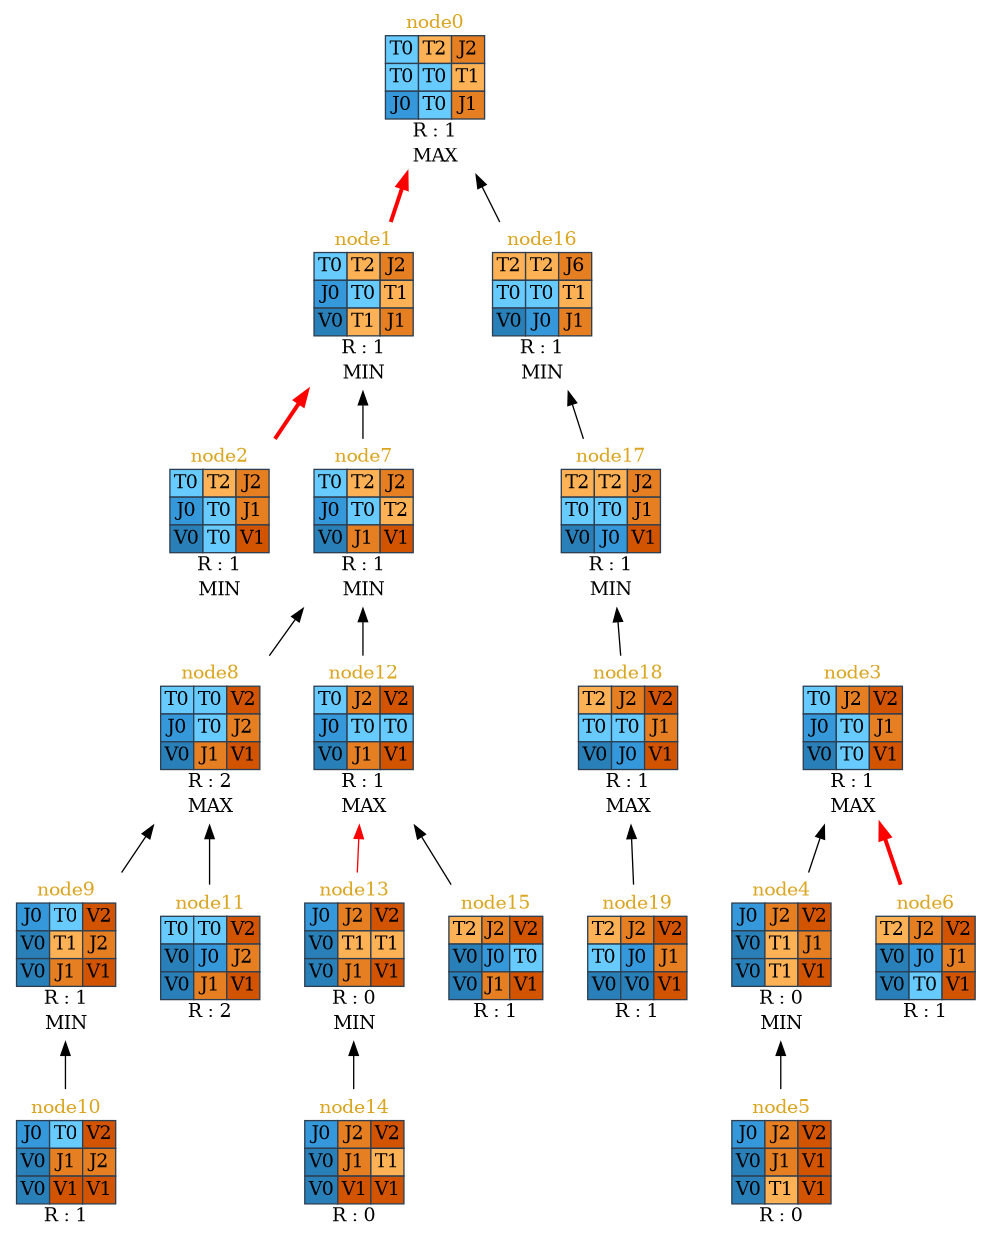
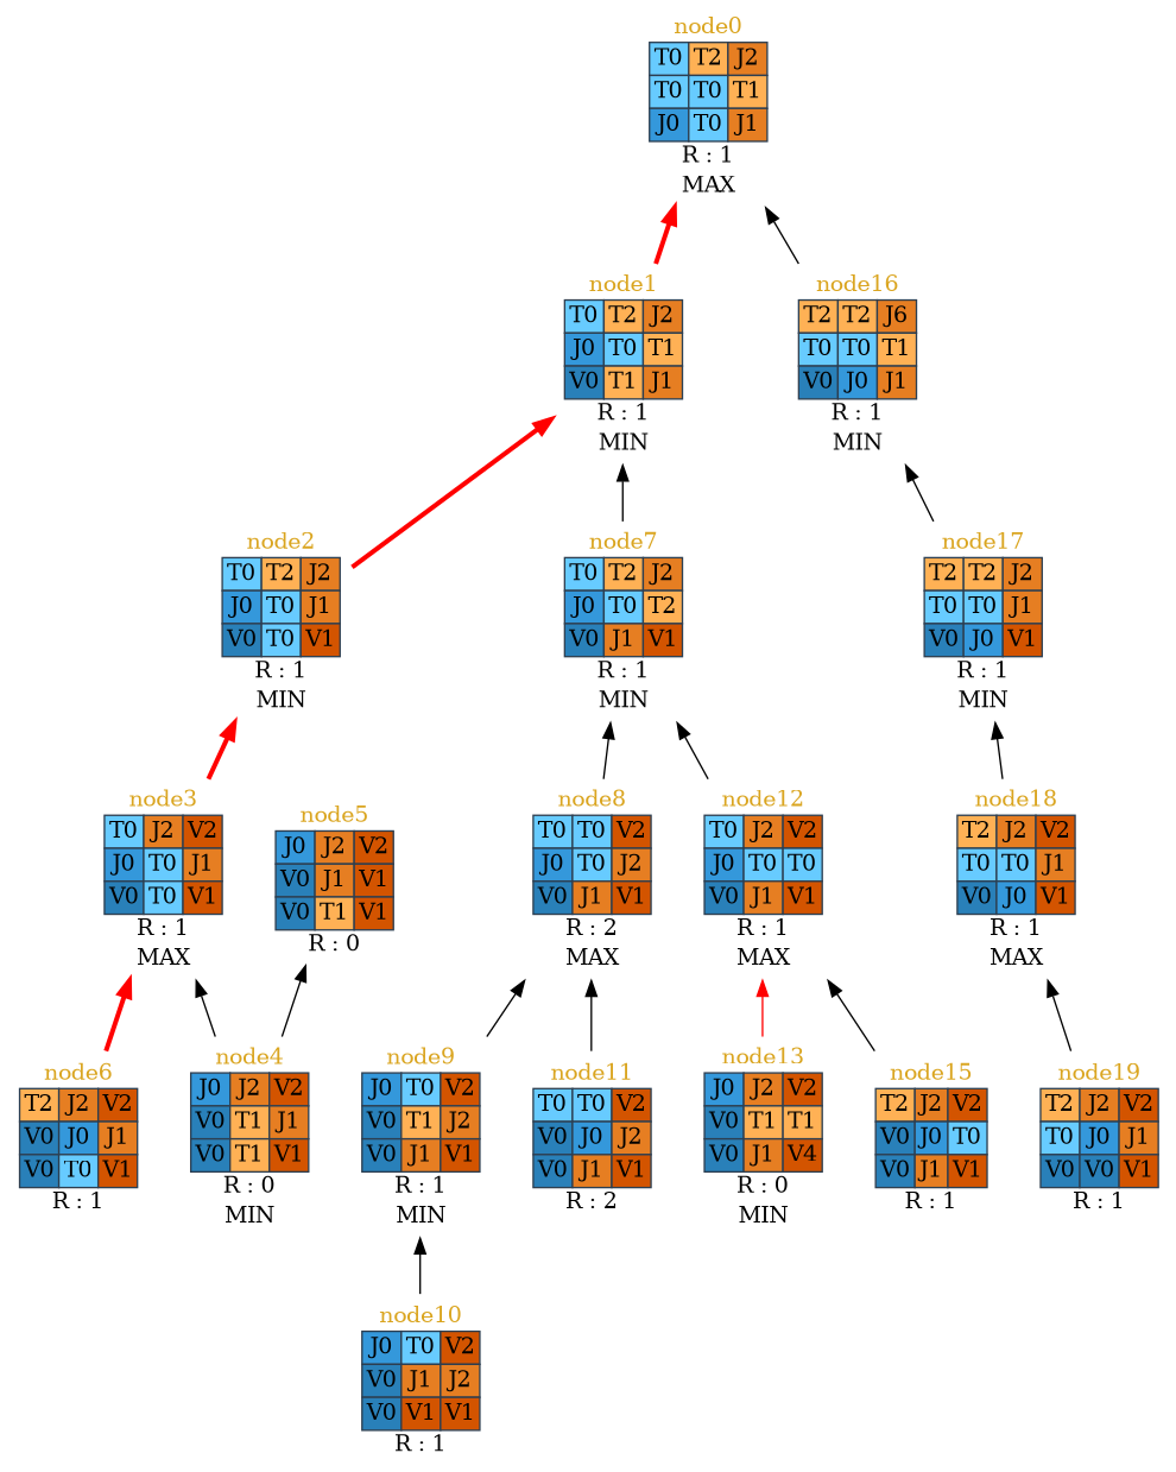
  digraph {
    rankdir=BT
    node [color="#2c3e50" shape=none]
    n1 [label=<<table border="0" cellspacing="0"><tr><td colspan="3"><font color="goldenrod">node0</font></td></tr><tr><td border="1" bgcolor="#67CBFF" >T0</td><td border="1" bgcolor="#FFB155" >T2</td><td border="1" bgcolor="#e67e22" >J2</td></tr><tr><td border="1" bgcolor="#67CBFF" >T0</td><td border="1" bgcolor="#67CBFF" >T0</td><td border="1" bgcolor="#FFB155" >T1</td></tr><tr><td border="1" bgcolor="#3498db" >J0</td><td border="1" bgcolor="#67CBFF" >T0</td><td border="1" bgcolor="#e67e22" >J1</td></tr><tr><td colspan="3">R : 1</td></tr><tr><td colspan="3">MAX</td></tr></table>>]
    n2 [label=<<table border="0" cellspacing="0"><tr><td colspan="3"><font color="goldenrod">node1</font></td></tr><tr><td border="1" bgcolor="#67CBFF" >T0</td><td border="1" bgcolor="#FFB155" >T2</td><td border="1" bgcolor="#e67e22" >J2</td></tr><tr><td border="1" bgcolor="#3498db" >J0</td><td border="1" bgcolor="#67CBFF" >T0</td><td border="1" bgcolor="#FFB155" >T1</td></tr><tr><td border="1" bgcolor="#2980b9" >V0</td><td border="1" bgcolor="#FFB155" >T1</td><td border="1" bgcolor="#e67e22" >J1</td></tr><tr><td colspan="3">R : 1</td></tr><tr><td colspan="3">MIN</td></tr></table>>]
    n3 [label=<<table border="0" cellspacing="0"><tr><td colspan="3"><font color="goldenrod">node2</font></td></tr><tr><td border="1" bgcolor="#67CBFF" >T0</td><td border="1" bgcolor="#FFB155" >T2</td><td border="1" bgcolor="#e67e22" >J2</td></tr><tr><td border="1" bgcolor="#3498db" >J0</td><td border="1" bgcolor="#67CBFF" >T0</td><td border="1" bgcolor="#e67e22" >J1</td></tr><tr><td border="1" bgcolor="#2980b9" >V0</td><td border="1" bgcolor="#67CBFF" >T0</td><td border="1" bgcolor="#d35400" >V1</td></tr><tr><td colspan="3">R : 1</td></tr><tr><td colspan="3">MIN</td></tr></table>>]
    n4 [label=<<table border="0" cellspacing="0"><tr><td colspan="3"><font color="goldenrod">node3</font></td></tr><tr><td border="1" bgcolor="#67CBFF" >T0</td><td border="1" bgcolor="#e67e22" >J2</td><td border="1" bgcolor="#d35400" >V2</td></tr><tr><td border="1" bgcolor="#3498db" >J0</td><td border="1" bgcolor="#67CBFF" >T0</td><td border="1" bgcolor="#e67e22" >J1</td></tr><tr><td border="1" bgcolor="#2980b9" >V0</td><td border="1" bgcolor="#67CBFF" >T0</td><td border="1" bgcolor="#d35400" >V1</td></tr><tr><td colspan="3">R : 1</td></tr><tr><td colspan="3">MAX</td></tr></table>>]
    n5 [label=<<table border="0" cellspacing="0"><tr><td colspan="3"><font color="goldenrod">node4</font></td></tr><tr><td border="1" bgcolor="#3498db" >J0</td><td border="1" bgcolor="#e67e22" >J2</td><td border="1" bgcolor="#d35400" >V2</td></tr><tr><td border="1" bgcolor="#2980b9" >V0</td><td border="1" bgcolor="#FFB155" >T1</td><td border="1" bgcolor="#e67e22" >J1</td></tr><tr><td border="1" bgcolor="#2980b9" >V0</td><td border="1" bgcolor="#FFB155" >T1</td><td border="1" bgcolor="#d35400" >V1</td></tr><tr><td colspan="3">R : 0</td></tr><tr><td colspan="3">MIN</td></tr></table>>]
    n6 [label=<<table border="0" cellspacing="0"><tr><td colspan="3"><font color="goldenrod">node5</font></td></tr><tr><td border="1" bgcolor="#3498db" >J0</td><td border="1" bgcolor="#e67e22" >J2</td><td border="1" bgcolor="#d35400" >V2</td></tr><tr><td border="1" bgcolor="#2980b9" >V0</td><td border="1" bgcolor="#e67e22" >J1</td><td border="1" bgcolor="#d35400" >V1</td></tr><tr><td border="1" bgcolor="#2980b9" >V0</td><td border="1" bgcolor="#FFB155" >T1</td><td border="1" bgcolor="#d35400" >V1</td></tr><tr><td colspan="3">R : 0</td></tr></table>>]
    n7 [label=<<table border="0" cellspacing="0"><tr><td colspan="3"><font color="goldenrod">node6</font></td></tr><tr><td border="1" bgcolor="#FFB155" >T2</td><td border="1" bgcolor="#e67e22" >J2</td><td border="1" bgcolor="#d35400" >V2</td></tr><tr><td border="1" bgcolor="#2980b9" >V0</td><td border="1" bgcolor="#3498db" >J0</td><td border="1" bgcolor="#e67e22" >J1</td></tr><tr><td border="1" bgcolor="#2980b9" >V0</td><td border="1" bgcolor="#67CBFF" >T0</td><td border="1" bgcolor="#d35400" >V1</td></tr><tr><td colspan="3">R : 1</td></tr></table>>]
    n8 [label=<<table border="0" cellspacing="0"><tr><td colspan="3"><font color="goldenrod">node7</font></td></tr><tr><td border="1" bgcolor="#67CBFF" >T0</td><td border="1" bgcolor="#FFB155" >T2</td><td border="1" bgcolor="#e67e22" >J2</td></tr><tr><td border="1" bgcolor="#3498db" >J0</td><td border="1" bgcolor="#67CBFF" >T0</td><td border="1" bgcolor="#FFB155" >T2</td></tr><tr><td border="1" bgcolor="#2980b9" >V0</td><td border="1" bgcolor="#e67e22" >J1</td><td border="1" bgcolor="#d35400" >V1</td></tr><tr><td colspan="3">R : 1</td></tr><tr><td colspan="3">MIN</td></tr></table>>]
    n9 [label=<<table border="0" cellspacing="0"><tr><td colspan="3"><font color="goldenrod">node8</font></td></tr><tr><td border="1" bgcolor="#67CBFF" >T0</td><td border="1" bgcolor="#67CBFF" >T0</td><td border="1" bgcolor="#d35400" >V2</td></tr><tr><td border="1" bgcolor="#3498db" >J0</td><td border="1" bgcolor="#67CBFF" >T0</td><td border="1" bgcolor="#e67e22" >J2</td></tr><tr><td border="1" bgcolor="#2980b9" >V0</td><td border="1" bgcolor="#e67e22" >J1</td><td border="1" bgcolor="#d35400" >V1</td></tr><tr><td colspan="3">R : 2</td></tr><tr><td colspan="3">MAX</td></tr></table>>]
    n10 [label=<<table border="0" cellspacing="0"><tr><td colspan="3"><font color="goldenrod">node9</font></td></tr><tr><td border="1" bgcolor="#3498db" >J0</td><td border="1" bgcolor="#67CBFF" >T0</td><td border="1" bgcolor="#d35400" >V2</td></tr><tr><td border="1" bgcolor="#2980b9" >V0</td><td border="1" bgcolor="#FFB155" >T1</td><td border="1" bgcolor="#e67e22" >J2</td></tr><tr><td border="1" bgcolor="#2980b9" >V0</td><td border="1" bgcolor="#e67e22" >J1</td><td border="1" bgcolor="#d35400" >V1</td></tr><tr><td colspan="3">R : 1</td></tr><tr><td colspan="3">MIN</td></tr></table>>]
    n11 [label=<<table border="0" cellspacing="0"><tr><td colspan="3"><font color="goldenrod">node10</font></td></tr><tr><td border="1" bgcolor="#3498db" >J0</td><td border="1" bgcolor="#67CBFF" >T0</td><td border="1" bgcolor="#d35400" >V2</td></tr><tr><td border="1" bgcolor="#2980b9" >V0</td><td border="1" bgcolor="#e67e22" >J1</td><td border="1" bgcolor="#e67e22" >J2</td></tr><tr><td border="1" bgcolor="#2980b9" >V0</td><td border="1" bgcolor="#d35400" >V1</td><td border="1" bgcolor="#d35400" >V1</td></tr><tr><td colspan="3">R : 1</td></tr></table>>]
    n12 [label=<<table border="0" cellspacing="0"><tr><td colspan="3"><font color="goldenrod">node11</font></td></tr><tr><td border="1" bgcolor="#67CBFF" >T0</td><td border="1" bgcolor="#67CBFF" >T0</td><td border="1" bgcolor="#d35400" >V2</td></tr><tr><td border="1" bgcolor="#2980b9" >V0</td><td border="1" bgcolor="#3498db" >J0</td><td border="1" bgcolor="#e67e22" >J2</td></tr><tr><td border="1" bgcolor="#2980b9" >V0</td><td border="1" bgcolor="#e67e22" >J1</td><td border="1" bgcolor="#d35400" >V1</td></tr><tr><td colspan="3">R : 2</td></tr></table>>]
    n13 [label=<<table border="0" cellspacing="0"><tr><td colspan="3"><font color="goldenrod">node12</font></td></tr><tr><td border="1" bgcolor="#67CBFF" >T0</td><td border="1" bgcolor="#e67e22" >J2</td><td border="1" bgcolor="#d35400" >V2</td></tr><tr><td border="1" bgcolor="#3498db" >J0</td><td border="1" bgcolor="#67CBFF" >T0</td><td border="1" bgcolor="#67CBFF" >T0</td></tr><tr><td border="1" bgcolor="#2980b9" >V0</td><td border="1" bgcolor="#e67e22" >J1</td><td border="1" bgcolor="#d35400" >V1</td></tr><tr><td colspan="3">R : 1</td></tr><tr><td colspan="3">MAX</td></tr></table>>]
-   n14 [label=<<table border="0" cellspacing="0"><tr><td colspan="3"><font color="goldenrod">node13</font></td></tr><tr><td border="1" bgcolor="#3498db" >J0</td><td border="1" bgcolor="#e67e22" >J2</td><td border="1" bgcolor="#d35400" >V2</td></tr><tr><td border="1" bgcolor="#2980b9" >V0</td><td border="1" bgcolor="#FFB155" >T1</td><td border="1" bgcolor="#FFB155" >T1</td></tr><tr><td border="1" bgcolor="#2980b9" >V0</td><td border="1" bgcolor="#e67e22" >J1</td><td border="1" bgcolor="#d35400" >V1</td></tr><tr><td colspan="3">R : 0</td></tr><tr><td colspan="3">MIN</td></tr></table>>]
-   n15 [label=<<table border="0" cellspacing="0"><tr><td colspan="3"><font color="goldenrod">node14</font></td></tr><tr><td border="1" bgcolor="#3498db" >J0</td><td border="1" bgcolor="#e67e22" >J2</td><td border="1" bgcolor="#d35400" >V2</td></tr><tr><td border="1" bgcolor="#2980b9" >V0</td><td border="1" bgcolor="#e67e22" >J1</td><td border="1" bgcolor="#FFB155" >T1</td></tr><tr><td border="1" bgcolor="#2980b9" >V0</td><td border="1" bgcolor="#d35400" >V1</td><td border="1" bgcolor="#d35400" >V1</td></tr><tr><td colspan="3">R : 0</td></tr></table>>]
+   n14 [label=<<table border="0" cellspacing="0"><tr><td colspan="3"><font color="goldenrod">node13</font></td></tr><tr><td border="1" bgcolor="#3498db" >J0</td><td border="1" bgcolor="#e67e22" >J2</td><td border="1" bgcolor="#d35400" >V2</td></tr><tr><td border="1" bgcolor="#2980b9" >V0</td><td border="1" bgcolor="#FFB155" >T1</td><td border="1" bgcolor="#FFB155" >T1</td></tr><tr><td border="1" bgcolor="#2980b9" >V0</td><td border="1" bgcolor="#e67e22" >J1</td><td border="1" bgcolor="#d35400" >V4</td></tr><tr><td colspan="3">R : 0</td></tr><tr><td colspan="3">MIN</td></tr></table>>]
    n16 [label=<<table border="0" cellspacing="0"><tr><td colspan="3"><font color="goldenrod">node15</font></td></tr><tr><td border="1" bgcolor="#FFB155" >T2</td><td border="1" bgcolor="#e67e22" >J2</td><td border="1" bgcolor="#d35400" >V2</td></tr><tr><td border="1" bgcolor="#2980b9" >V0</td><td border="1" bgcolor="#3498db" >J0</td><td border="1" bgcolor="#67CBFF" >T0</td></tr><tr><td border="1" bgcolor="#2980b9" >V0</td><td border="1" bgcolor="#e67e22" >J1</td><td border="1" bgcolor="#d35400" >V1</td></tr><tr><td colspan="3">R : 1</td></tr></table>>]
    n17 [label=<<table border="0" cellspacing="0"><tr><td colspan="3"><font color="goldenrod">node16</font></td></tr><tr><td border="1" bgcolor="#FFB155" >T2</td><td border="1" bgcolor="#FFB155" >T2</td><td border="1" bgcolor="#e67e22" >J6</td></tr><tr><td border="1" bgcolor="#67CBFF" >T0</td><td border="1" bgcolor="#67CBFF" >T0</td><td border="1" bgcolor="#FFB155" >T1</td></tr><tr><td border="1" bgcolor="#2980b9" >V0</td><td border="1" bgcolor="#3498db" >J0</td><td border="1" bgcolor="#e67e22" >J1</td></tr><tr><td colspan="3">R : 1</td></tr><tr><td colspan="3">MIN</td></tr></table>>]
    n18 [label=<<table border="0" cellspacing="0"><tr><td colspan="3"><font color="goldenrod">node17</font></td></tr><tr><td border="1" bgcolor="#FFB155" >T2</td><td border="1" bgcolor="#FFB155" >T2</td><td border="1" bgcolor="#e67e22" >J2</td></tr><tr><td border="1" bgcolor="#67CBFF" >T0</td><td border="1" bgcolor="#67CBFF" >T0</td><td border="1" bgcolor="#e67e22" >J1</td></tr><tr><td border="1" bgcolor="#2980b9" >V0</td><td border="1" bgcolor="#3498db" >J0</td><td border="1" bgcolor="#d35400" >V1</td></tr><tr><td colspan="3">R : 1</td></tr><tr><td colspan="3">MIN</td></tr></table>>]
    n19 [label=<<table border="0" cellspacing="0"><tr><td colspan="3"><font color="goldenrod">node18</font></td></tr><tr><td border="1" bgcolor="#FFB155" >T2</td><td border="1" bgcolor="#e67e22" >J2</td><td border="1" bgcolor="#d35400" >V2</td></tr><tr><td border="1" bgcolor="#67CBFF" >T0</td><td border="1" bgcolor="#67CBFF" >T0</td><td border="1" bgcolor="#e67e22" >J1</td></tr><tr><td border="1" bgcolor="#2980b9" >V0</td><td border="1" bgcolor="#3498db" >J0</td><td border="1" bgcolor="#d35400" >V1</td></tr><tr><td colspan="3">R : 1</td></tr><tr><td colspan="3">MAX</td></tr></table>>]
    n20 [label=<<table border="0" cellspacing="0"><tr><td colspan="3"><font color="goldenrod">node19</font></td></tr><tr><td border="1" bgcolor="#FFB155" >T2</td><td border="1" bgcolor="#e67e22" >J2</td><td border="1" bgcolor="#d35400" >V2</td></tr><tr><td border="1" bgcolor="#67CBFF" >T0</td><td border="1" bgcolor="#3498db" >J0</td><td border="1" bgcolor="#e67e22" >J1</td></tr><tr><td border="1" bgcolor="#2980b9" >V0</td><td border="1" bgcolor="#2980b9" >V0</td><td border="1" bgcolor="#d35400" >V1</td></tr><tr><td colspan="3">R : 1</td></tr></table>>]
    n2 -> n1 [color=red penwidth=3.0]
    n3 -> n2 [color=red penwidth=3.0]
+   n4 -> n3 [color=red penwidth=3.0]
    n5 -> n4
-   n6 -> n5
+   n5 -> n6
    n7 -> n4 [color=red penwidth=3.0]
    n8 -> n2
    n9 -> n8
    n10 -> n9
    n11 -> n10
    n12 -> n9
    n13 -> n8
    n14 -> n13 [color=red]
-   n15 -> n14
    n16 -> n13
    n17 -> n1
    n18 -> n17
    n19 -> n18
    n20 -> n19
  }
